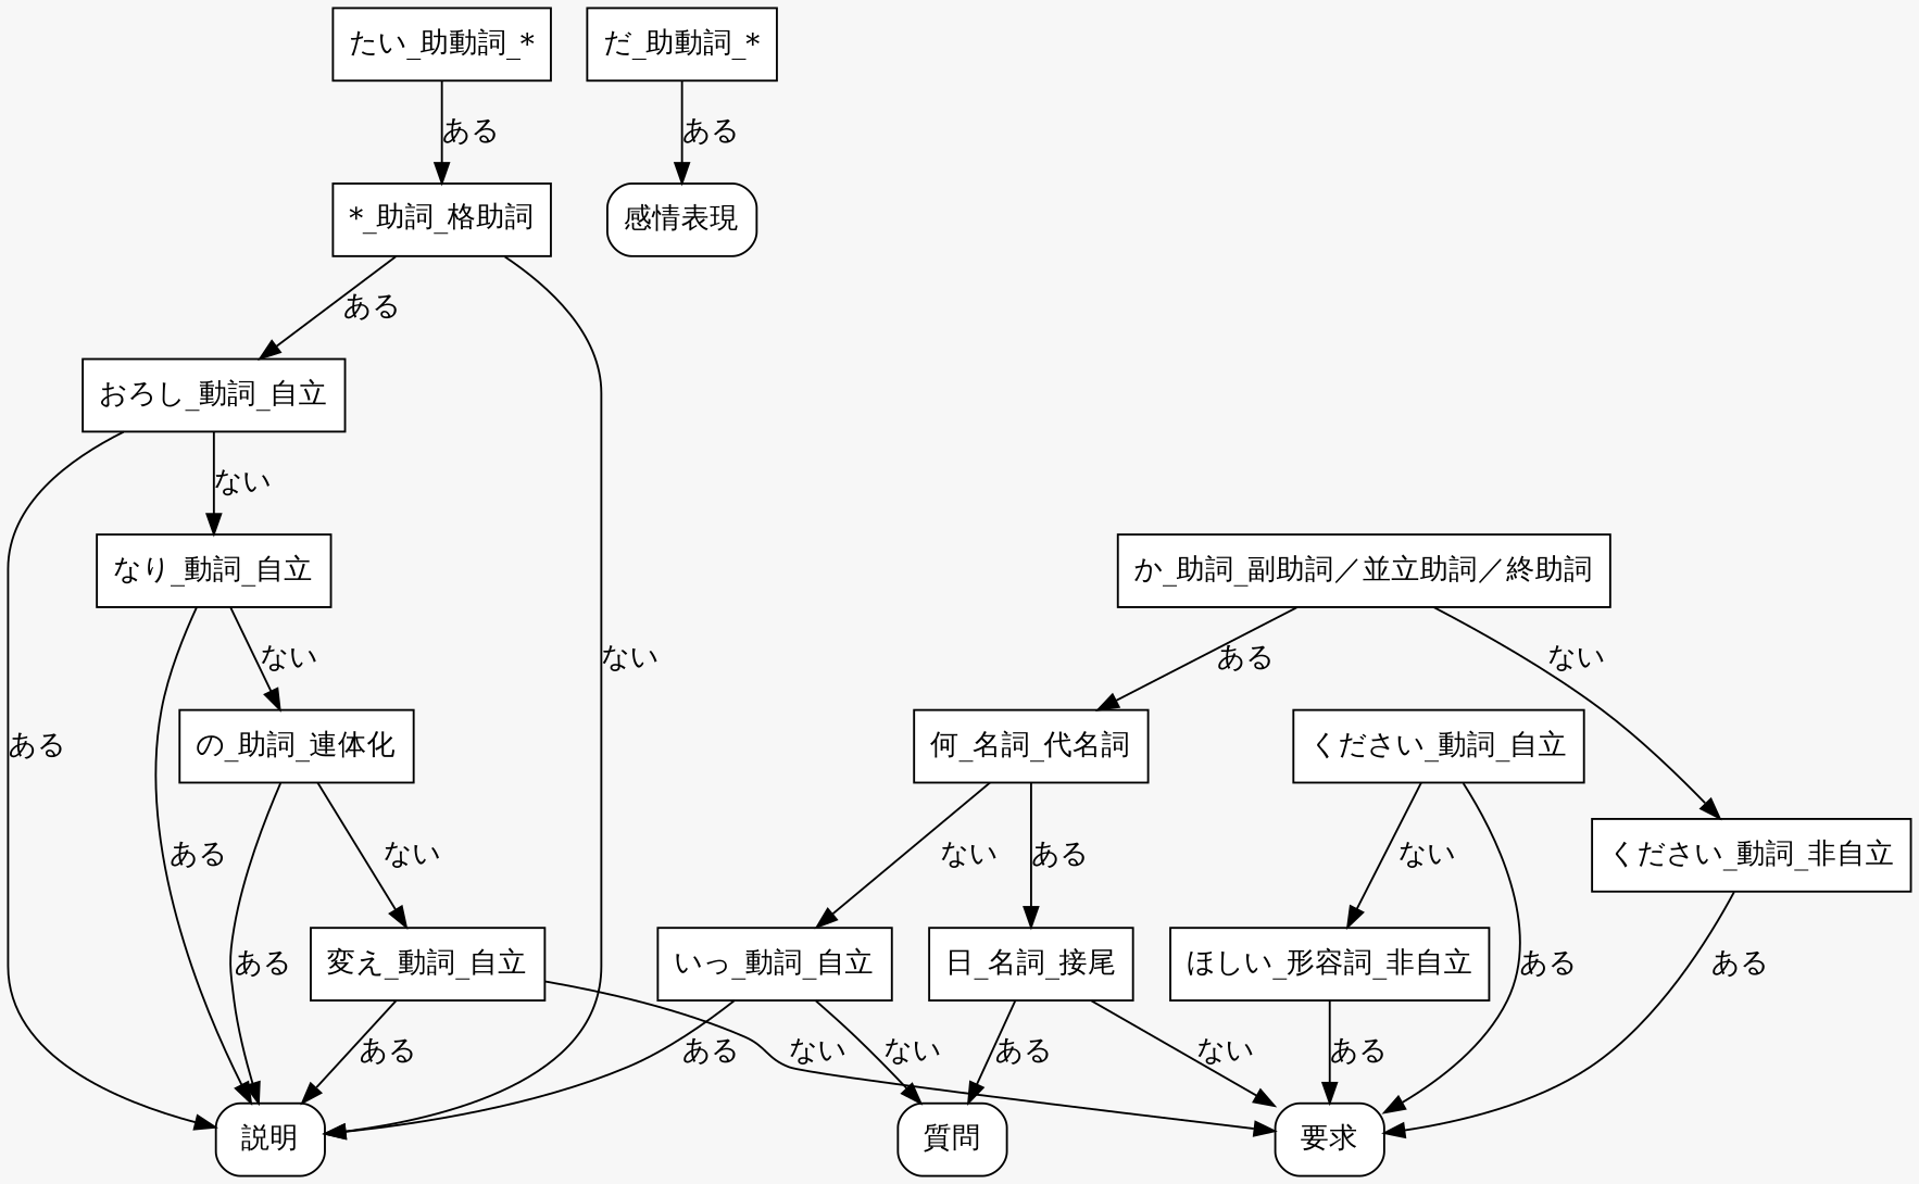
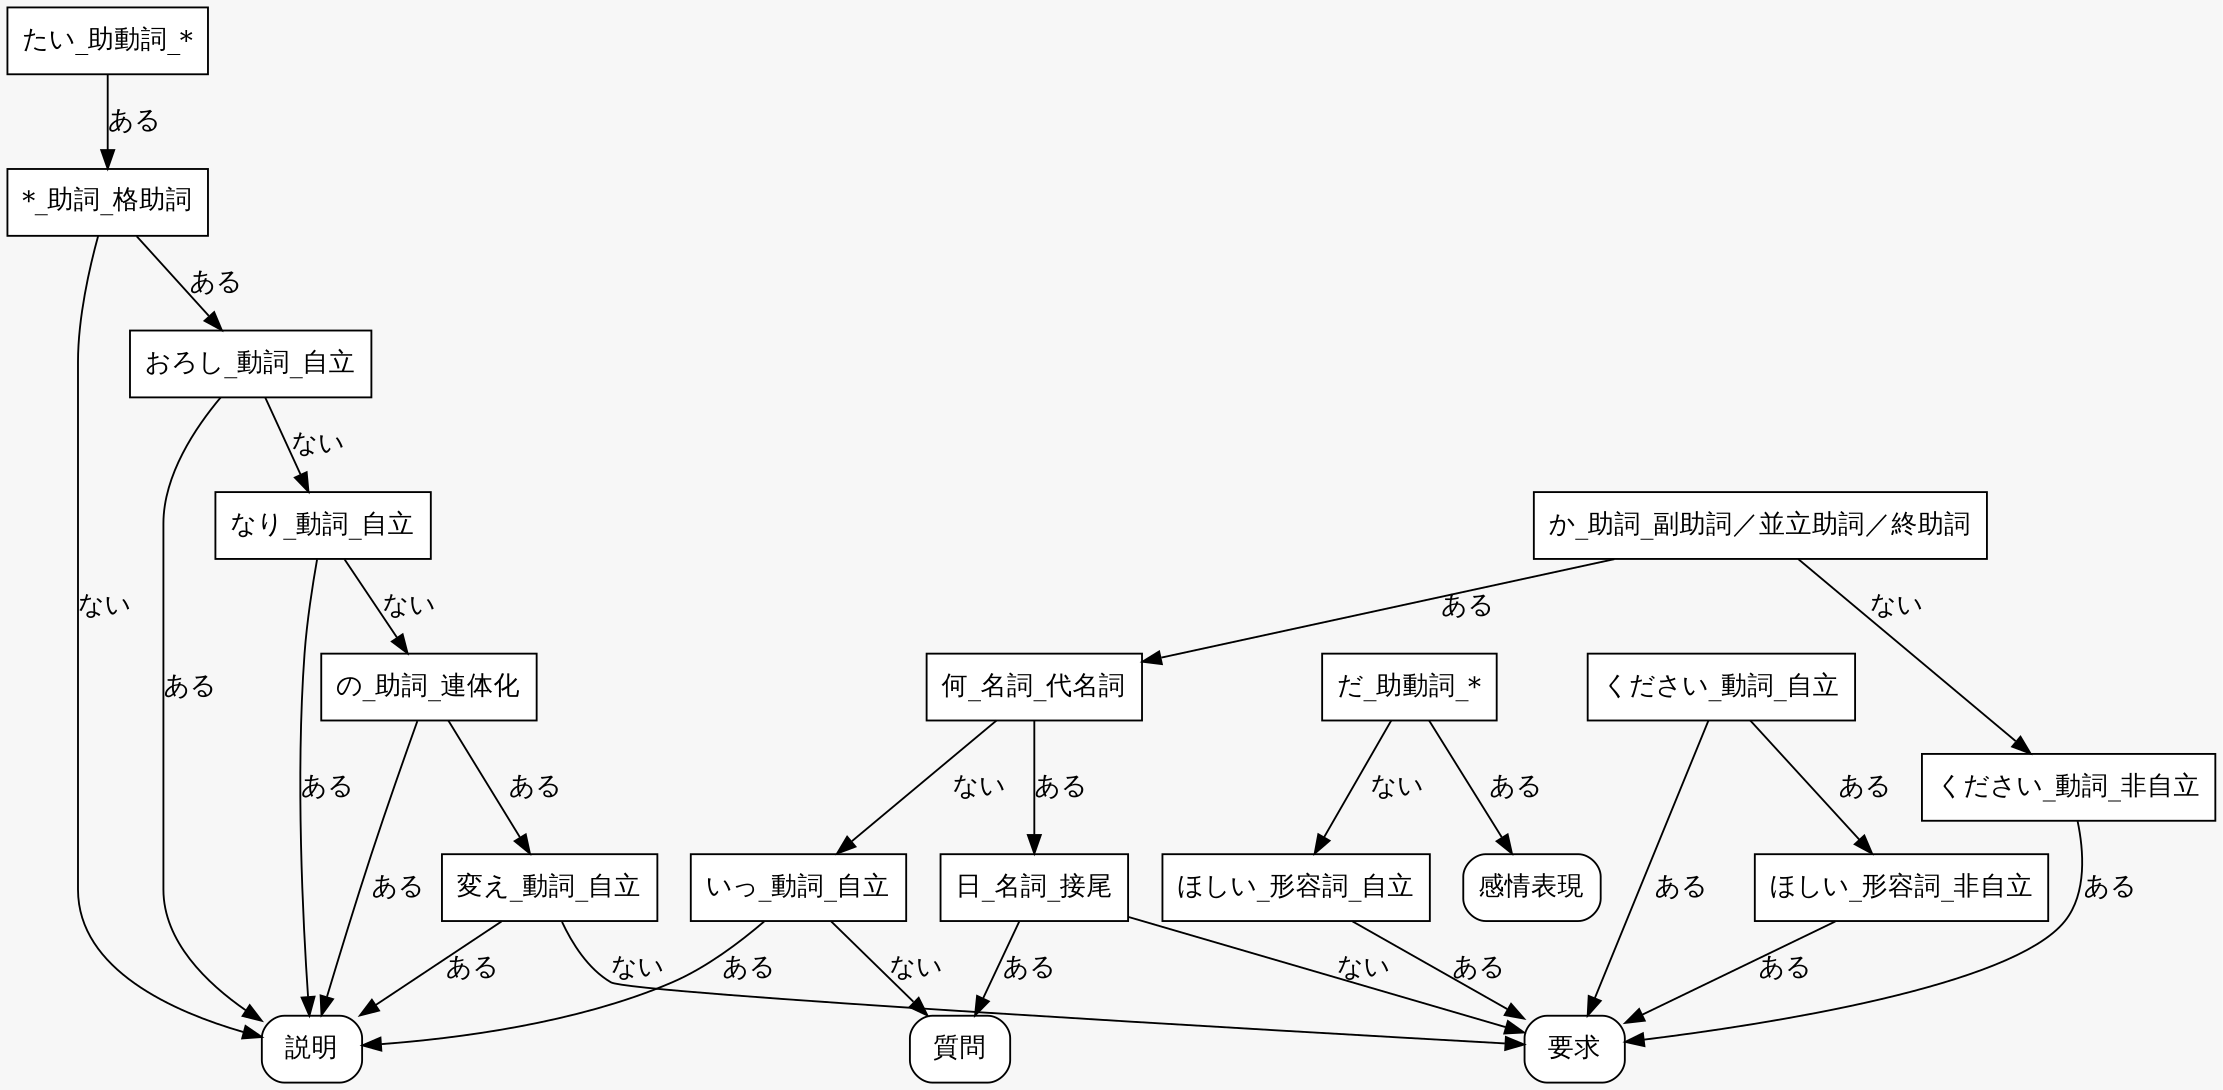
  digraph {
    bgcolor="#f7f7f7"
    fontsize=18
    node [fillcolor=white shape=box style="solid,filled"]
    edge [arrowhead=normal]
    "か_助詞_副助詞／並立助詞／終助詞"
    "ください_動詞_非自立"
    "何_名詞_代名詞"
    "要求" [style="solid,filled,rounded"]
    "いっ_動詞_自立"
    "日_名詞_接尾"
    "感情表現" [style="solid,filled,rounded"]
    "だ_助動詞_*"
+   "ほしい_形容詞_自立"
    "たい_助動詞_*"
    "*_助詞_格助詞"
    "ください_動詞_自立"
    "ほしい_形容詞_非自立"
    "説明" [style="solid,filled,rounded"]
    "おろし_動詞_自立"
    "なり_動詞_自立"
    "の_助詞_連体化"
    "変え_動詞_自立"
    "質問" [style="solid,filled,rounded"]
    "か_助詞_副助詞／並立助詞／終助詞" -> "ください_動詞_非自立" [label="ない"]
    "か_助詞_副助詞／並立助詞／終助詞" -> "何_名詞_代名詞" [label="ある"]
    "ください_動詞_非自立" -> "要求" [label="ある"]
    "何_名詞_代名詞" -> "いっ_動詞_自立" [label="ない"]
    "何_名詞_代名詞" -> "日_名詞_接尾" [label="ある"]
    "いっ_動詞_自立" -> "説明" [label="ある"]
    "いっ_動詞_自立" -> "質問" [label="ない"]
    "日_名詞_接尾" -> "要求" [label="ない"]
    "日_名詞_接尾" -> "質問" [label="ある"]
    "だ_助動詞_*" -> "感情表現" [label="ある"]
+   "だ_助動詞_*" -> "ほしい_形容詞_自立" [label="ない"]
+   "ほしい_形容詞_自立" -> "要求" [label="ある"]
    "たい_助動詞_*" -> "*_助詞_格助詞" [label="ある"]
    "*_助詞_格助詞" -> "説明" [label="ない"]
    "*_助詞_格助詞" -> "おろし_動詞_自立" [label="ある"]
    "ください_動詞_自立" -> "要求" [label="ある"]
-   "ください_動詞_自立" -> "ほしい_形容詞_非自立" [label="ない"]
+   "ください_動詞_自立" -> "ほしい_形容詞_非自立" [label="ある"]
    "ほしい_形容詞_非自立" -> "要求" [label="ある"]
    "おろし_動詞_自立" -> "説明" [label="ある"]
    "おろし_動詞_自立" -> "なり_動詞_自立" [label="ない"]
    "なり_動詞_自立" -> "説明" [label="ある"]
    "なり_動詞_自立" -> "の_助詞_連体化" [label="ない"]
    "の_助詞_連体化" -> "説明" [label="ある"]
-   "の_助詞_連体化" -> "変え_動詞_自立" [label="ない"]
+   "の_助詞_連体化" -> "変え_動詞_自立" [label="ある"]
    "変え_動詞_自立" -> "要求" [label="ない"]
    "変え_動詞_自立" -> "説明" [label="ある"]
  }
